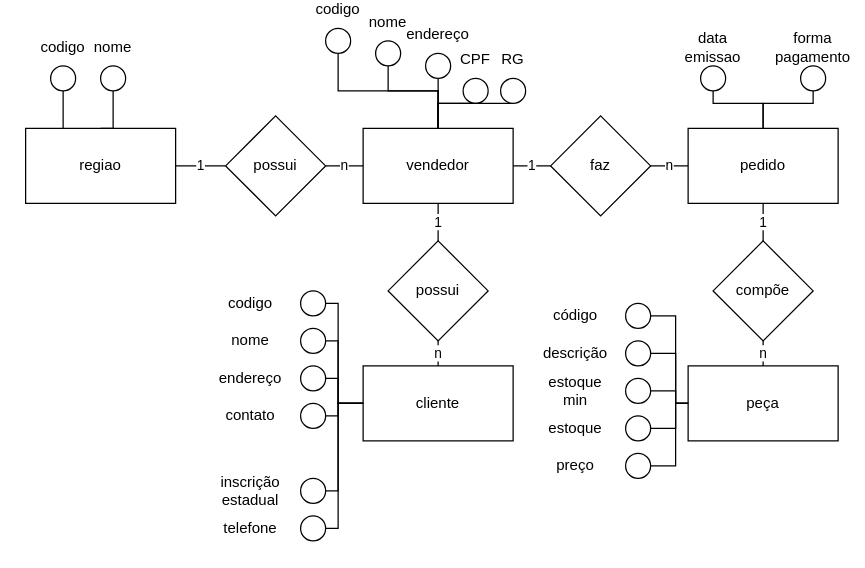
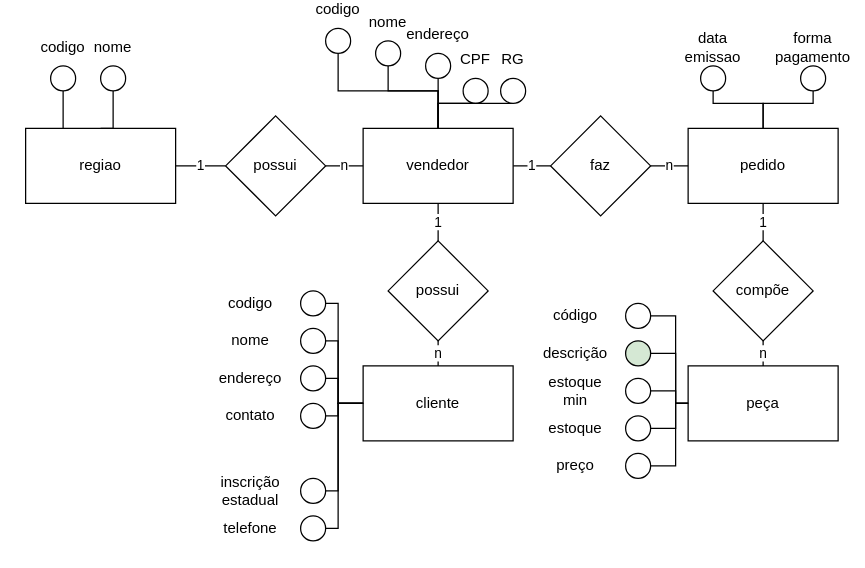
  <mxCell id="0" />
  <mxCell id="1" parent="0" />
  <mxCell id="2" value="1" style="edgeStyle=orthogonalEdgeStyle;rounded=0;orthogonalLoop=1;jettySize=auto;html=1;exitX=1;exitY=0.5;exitDx=0;exitDy=0;entryX=0;entryY=0.5;entryDx=0;entryDy=0;endArrow=none;endFill=0;" edge="1" parent="1" source="3" target="18"><mxGeometry relative="1" as="geometry" /></mxCell>
  <mxCell id="3" value="regiao" style="rounded=0;whiteSpace=wrap;html=1;" vertex="1" parent="1"><mxGeometry x="20" y="100" width="120" height="60" as="geometry" /></mxCell>
  <mxCell id="4" value="n" style="edgeStyle=orthogonalEdgeStyle;rounded=0;orthogonalLoop=1;jettySize=auto;html=1;exitX=0.5;exitY=1;exitDx=0;exitDy=0;entryX=0.5;entryY=0;entryDx=0;entryDy=0;endArrow=none;endFill=0;" edge="1" parent="1" source="5" target="9"><mxGeometry relative="1" as="geometry" /></mxCell>
  <mxCell id="5" value="possui" style="rhombus;whiteSpace=wrap;html=1;" vertex="1" parent="1"><mxGeometry x="310" y="190" width="80" height="80" as="geometry" /></mxCell>
  <mxCell id="6" value="peça" style="rounded=0;whiteSpace=wrap;html=1;" vertex="1" parent="1"><mxGeometry x="550" y="290" width="120" height="60" as="geometry" /></mxCell>
  <mxCell id="7" value="1" style="edgeStyle=orthogonalEdgeStyle;rounded=0;orthogonalLoop=1;jettySize=auto;html=1;exitX=0.5;exitY=1;exitDx=0;exitDy=0;entryX=0.5;entryY=0;entryDx=0;entryDy=0;endArrow=none;endFill=0;" edge="1" parent="1" source="8" target="14"><mxGeometry relative="1" as="geometry" /></mxCell>
  <mxCell id="8" value="pedido" style="rounded=0;whiteSpace=wrap;html=1;" vertex="1" parent="1"><mxGeometry x="550" y="100" width="120" height="60" as="geometry" /></mxCell>
  <mxCell id="9" value="cliente" style="rounded=0;whiteSpace=wrap;html=1;" vertex="1" parent="1"><mxGeometry x="290" y="290" width="120" height="60" as="geometry" /></mxCell>
  <mxCell id="10" value="1" style="edgeStyle=orthogonalEdgeStyle;rounded=0;orthogonalLoop=1;jettySize=auto;html=1;exitX=0.5;exitY=1;exitDx=0;exitDy=0;entryX=0.5;entryY=0;entryDx=0;entryDy=0;endArrow=none;endFill=0;" edge="1" parent="1" source="12" target="5"><mxGeometry relative="1" as="geometry" /></mxCell>
  <mxCell id="11" value="1" style="edgeStyle=orthogonalEdgeStyle;rounded=0;orthogonalLoop=1;jettySize=auto;html=1;exitX=1;exitY=0.5;exitDx=0;exitDy=0;entryX=0;entryY=0.5;entryDx=0;entryDy=0;endArrow=none;endFill=0;" edge="1" parent="1" source="12" target="16"><mxGeometry relative="1" as="geometry" /></mxCell>
  <mxCell id="12" value="vendedor" style="rounded=0;whiteSpace=wrap;html=1;" vertex="1" parent="1"><mxGeometry x="290" y="100" width="120" height="60" as="geometry" /></mxCell>
  <mxCell id="13" value="n" style="edgeStyle=orthogonalEdgeStyle;rounded=0;orthogonalLoop=1;jettySize=auto;html=1;exitX=0.5;exitY=1;exitDx=0;exitDy=0;entryX=0.5;entryY=0;entryDx=0;entryDy=0;endArrow=none;endFill=0;" edge="1" parent="1" source="14" target="6"><mxGeometry relative="1" as="geometry" /></mxCell>
  <mxCell id="14" value="compõe" style="rhombus;whiteSpace=wrap;html=1;" vertex="1" parent="1"><mxGeometry x="570" y="190" width="80" height="80" as="geometry" /></mxCell>
  <mxCell id="15" value="n" style="edgeStyle=orthogonalEdgeStyle;rounded=0;orthogonalLoop=1;jettySize=auto;html=1;exitX=1;exitY=0.5;exitDx=0;exitDy=0;entryX=0;entryY=0.5;entryDx=0;entryDy=0;endArrow=none;endFill=0;" edge="1" parent="1" source="16" target="8"><mxGeometry relative="1" as="geometry" /></mxCell>
  <mxCell id="16" value="faz" style="rhombus;whiteSpace=wrap;html=1;" vertex="1" parent="1"><mxGeometry x="440" y="90" width="80" height="80" as="geometry" /></mxCell>
  <mxCell id="17" value="n" style="edgeStyle=orthogonalEdgeStyle;rounded=0;orthogonalLoop=1;jettySize=auto;html=1;exitX=1;exitY=0.5;exitDx=0;exitDy=0;entryX=0;entryY=0.5;entryDx=0;entryDy=0;endArrow=none;endFill=0;" edge="1" parent="1" source="18" target="12"><mxGeometry relative="1" as="geometry" /></mxCell>
  <mxCell id="18" value="possui" style="rhombus;whiteSpace=wrap;html=1;" vertex="1" parent="1"><mxGeometry x="180" y="90" width="80" height="80" as="geometry" /></mxCell>
  <mxCell id="19" style="edgeStyle=orthogonalEdgeStyle;rounded=0;orthogonalLoop=1;jettySize=auto;html=1;exitX=1;exitY=0.5;exitDx=0;exitDy=0;endArrow=none;endFill=0;spacingRight=100;" edge="1" parent="1" source="20"><mxGeometry relative="1" as="geometry"><mxPoint x="290" y="320" as="targetPoint" /><Array as="points"><mxPoint x="270" y="240" /><mxPoint x="270" y="320" /></Array></mxGeometry></mxCell>
  <mxCell id="20" value="codigo" style="ellipse;whiteSpace=wrap;html=1;aspect=fixed;spacingRight=100;" vertex="1" parent="1"><mxGeometry x="240" y="230" width="20" height="20" as="geometry" /></mxCell>
  <mxCell id="21" style="edgeStyle=orthogonalEdgeStyle;rounded=0;orthogonalLoop=1;jettySize=auto;html=1;exitX=1;exitY=0.5;exitDx=0;exitDy=0;endArrow=none;endFill=0;spacingRight=100;" edge="1" parent="1" source="22"><mxGeometry relative="1" as="geometry"><mxPoint x="290" y="320" as="targetPoint" /><Array as="points"><mxPoint x="270" y="270" /><mxPoint x="270" y="320" /></Array></mxGeometry></mxCell>
  <mxCell id="22" value="nome" style="ellipse;whiteSpace=wrap;html=1;aspect=fixed;spacingRight=100;" vertex="1" parent="1"><mxGeometry x="240" y="260" width="20" height="20" as="geometry" /></mxCell>
  <mxCell id="23" style="edgeStyle=orthogonalEdgeStyle;rounded=0;orthogonalLoop=1;jettySize=auto;html=1;exitX=1;exitY=0.5;exitDx=0;exitDy=0;endArrow=none;endFill=0;spacingRight=100;" edge="1" parent="1" source="24"><mxGeometry relative="1" as="geometry"><mxPoint x="290" y="320" as="targetPoint" /><Array as="points"><mxPoint x="270" y="300" /><mxPoint x="270" y="320" /></Array></mxGeometry></mxCell>
  <mxCell id="24" value="endereço" style="ellipse;whiteSpace=wrap;html=1;aspect=fixed;spacingRight=100;" vertex="1" parent="1"><mxGeometry x="240" y="290" width="20" height="20" as="geometry" /></mxCell>
  <mxCell id="25" style="edgeStyle=orthogonalEdgeStyle;rounded=0;orthogonalLoop=1;jettySize=auto;html=1;exitX=1;exitY=0.5;exitDx=0;exitDy=0;endArrow=none;endFill=0;spacingRight=100;" edge="1" parent="1" source="26"><mxGeometry relative="1" as="geometry"><mxPoint x="290" y="320" as="targetPoint" /><Array as="points"><mxPoint x="270" y="330" /><mxPoint x="270" y="320" /></Array></mxGeometry></mxCell>
  <mxCell id="26" value="contato" style="ellipse;whiteSpace=wrap;html=1;aspect=fixed;spacingRight=100;" vertex="1" parent="1"><mxGeometry x="240" y="320" width="20" height="20" as="geometry" /></mxCell>
  <mxCell id="27" style="edgeStyle=orthogonalEdgeStyle;rounded=0;orthogonalLoop=1;jettySize=auto;html=1;exitX=1;exitY=0.5;exitDx=0;exitDy=0;endArrow=none;endFill=0;spacingRight=100;" edge="1" parent="1" source="28"><mxGeometry relative="1" as="geometry"><mxPoint x="290" y="320" as="targetPoint" /><Array as="points"><mxPoint x="270" y="390" /><mxPoint x="270" y="320" /></Array></mxGeometry></mxCell>
  <mxCell id="28" value="inscrição estadual" style="ellipse;whiteSpace=wrap;html=1;aspect=fixed;spacingRight=100;" vertex="1" parent="1"><mxGeometry x="240" y="380" width="20" height="20" as="geometry" /></mxCell>
  <mxCell id="29" style="edgeStyle=orthogonalEdgeStyle;rounded=0;orthogonalLoop=1;jettySize=auto;html=1;exitX=1;exitY=0.5;exitDx=0;exitDy=0;entryX=0;entryY=0.5;entryDx=0;entryDy=0;endArrow=none;endFill=0;spacingRight=100;" edge="1" parent="1" source="30" target="9"><mxGeometry relative="1" as="geometry"><Array as="points"><mxPoint x="270" y="420" /><mxPoint x="270" y="320" /></Array></mxGeometry></mxCell>
  <mxCell id="30" value="telefone" style="ellipse;whiteSpace=wrap;html=1;aspect=fixed;spacingRight=100;" vertex="1" parent="1"><mxGeometry x="240" y="410" width="20" height="20" as="geometry" /></mxCell>
  <mxCell id="31" style="edgeStyle=orthogonalEdgeStyle;rounded=0;orthogonalLoop=1;jettySize=auto;html=1;exitX=1;exitY=0.5;exitDx=0;exitDy=0;endArrow=none;endFill=0;" edge="1" parent="1" source="32"><mxGeometry relative="1" as="geometry"><mxPoint x="550" y="320" as="targetPoint" /><Array as="points"><mxPoint x="540" y="250" /><mxPoint x="540" y="320" /></Array></mxGeometry></mxCell>
  <mxCell id="32" value="código" style="ellipse;whiteSpace=wrap;html=1;aspect=fixed;spacingRight=100;" vertex="1" parent="1"><mxGeometry x="500" y="240" width="20" height="20" as="geometry" /></mxCell>
  <mxCell id="33" style="edgeStyle=orthogonalEdgeStyle;rounded=0;orthogonalLoop=1;jettySize=auto;html=1;exitX=1;exitY=0.5;exitDx=0;exitDy=0;endArrow=none;endFill=0;" edge="1" parent="1" source="34"><mxGeometry relative="1" as="geometry"><mxPoint x="550" y="320" as="targetPoint" /><Array as="points"><mxPoint x="540" y="280" /><mxPoint x="540" y="320" /></Array></mxGeometry></mxCell>
- <mxCell id="34" value="descrição" style="ellipse;whiteSpace=wrap;html=1;aspect=fixed;spacingRight=100;" vertex="1" parent="1"><mxGeometry x="500" y="270" width="20" height="20" as="geometry" /></mxCell>
+ <mxCell id="34" value="descrição" style="ellipse;whiteSpace=wrap;html=1;aspect=fixed;spacingRight=100;fillColor=#d5e8d4;" vertex="1" parent="1"><mxGeometry x="500" y="270" width="20" height="20" as="geometry" /></mxCell>
  <mxCell id="35" style="edgeStyle=orthogonalEdgeStyle;rounded=0;orthogonalLoop=1;jettySize=auto;html=1;exitX=1;exitY=0.5;exitDx=0;exitDy=0;endArrow=none;endFill=0;" edge="1" parent="1" source="36"><mxGeometry relative="1" as="geometry"><mxPoint x="550" y="320" as="targetPoint" /><Array as="points"><mxPoint x="540" y="340" /><mxPoint x="540" y="320" /></Array></mxGeometry></mxCell>
  <mxCell id="36" value="estoque" style="ellipse;whiteSpace=wrap;html=1;aspect=fixed;spacingRight=100;" vertex="1" parent="1"><mxGeometry x="500" y="330" width="20" height="20" as="geometry" /></mxCell>
  <mxCell id="37" style="edgeStyle=orthogonalEdgeStyle;rounded=0;orthogonalLoop=1;jettySize=auto;html=1;exitX=1;exitY=0.5;exitDx=0;exitDy=0;endArrow=none;endFill=0;" edge="1" parent="1" source="38"><mxGeometry relative="1" as="geometry"><mxPoint x="550" y="320" as="targetPoint" /><Array as="points"><mxPoint x="540" y="310" /><mxPoint x="540" y="320" /></Array></mxGeometry></mxCell>
  <mxCell id="38" value="estoque min" style="ellipse;whiteSpace=wrap;html=1;aspect=fixed;spacingRight=100;" vertex="1" parent="1"><mxGeometry x="500" y="300" width="20" height="20" as="geometry" /></mxCell>
  <mxCell id="39" style="edgeStyle=orthogonalEdgeStyle;rounded=0;orthogonalLoop=1;jettySize=auto;html=1;exitX=1;exitY=0.5;exitDx=0;exitDy=0;entryX=0;entryY=0.5;entryDx=0;entryDy=0;endArrow=none;endFill=0;" edge="1" parent="1" source="40" target="6"><mxGeometry relative="1" as="geometry"><Array as="points"><mxPoint x="540" y="370" /><mxPoint x="540" y="320" /></Array></mxGeometry></mxCell>
  <mxCell id="40" value="preço" style="ellipse;whiteSpace=wrap;html=1;aspect=fixed;spacingRight=100;" vertex="1" parent="1"><mxGeometry x="500" y="360" width="20" height="20" as="geometry" /></mxCell>
  <mxCell id="41" style="edgeStyle=orthogonalEdgeStyle;rounded=0;orthogonalLoop=1;jettySize=auto;html=1;exitX=0.5;exitY=1;exitDx=0;exitDy=0;entryX=0.5;entryY=0;entryDx=0;entryDy=0;endArrow=none;endFill=0;" edge="1" parent="1" source="42" target="12"><mxGeometry relative="1" as="geometry" /></mxCell>
  <mxCell id="42" value="codigo" style="ellipse;whiteSpace=wrap;html=1;aspect=fixed;spacingTop=-50;" vertex="1" parent="1"><mxGeometry x="260" y="20" width="20" height="20" as="geometry" /></mxCell>
  <mxCell id="43" style="edgeStyle=orthogonalEdgeStyle;rounded=0;orthogonalLoop=1;jettySize=auto;html=1;exitX=0.5;exitY=1;exitDx=0;exitDy=0;endArrow=none;endFill=0;" edge="1" parent="1" source="44"><mxGeometry relative="1" as="geometry"><mxPoint x="350" y="100" as="targetPoint" /><Array as="points"><mxPoint x="310" y="70" /><mxPoint x="350" y="70" /></Array></mxGeometry></mxCell>
  <mxCell id="44" value="nome" style="ellipse;whiteSpace=wrap;html=1;aspect=fixed;spacingTop=-50;" vertex="1" parent="1"><mxGeometry x="300" y="30" width="20" height="20" as="geometry" /></mxCell>
  <mxCell id="45" style="edgeStyle=orthogonalEdgeStyle;rounded=0;orthogonalLoop=1;jettySize=auto;html=1;exitX=0.5;exitY=1;exitDx=0;exitDy=0;endArrow=none;endFill=0;" edge="1" parent="1" source="46"><mxGeometry relative="1" as="geometry"><mxPoint x="350.034" y="100" as="targetPoint" /></mxGeometry></mxCell>
  <mxCell id="46" value="endereço" style="ellipse;whiteSpace=wrap;html=1;aspect=fixed;spacingTop=-50;" vertex="1" parent="1"><mxGeometry x="340" y="40" width="20" height="20" as="geometry" /></mxCell>
  <mxCell id="47" style="edgeStyle=orthogonalEdgeStyle;rounded=0;orthogonalLoop=1;jettySize=auto;html=1;exitX=0.5;exitY=1;exitDx=0;exitDy=0;endArrow=none;endFill=0;" edge="1" parent="1" source="48"><mxGeometry relative="1" as="geometry"><mxPoint x="350" y="100" as="targetPoint" /></mxGeometry></mxCell>
  <mxCell id="48" value="CPF" style="ellipse;whiteSpace=wrap;html=1;aspect=fixed;spacingTop=-50;" vertex="1" parent="1"><mxGeometry x="370" y="60" width="20" height="20" as="geometry" /></mxCell>
  <mxCell id="49" style="edgeStyle=orthogonalEdgeStyle;rounded=0;orthogonalLoop=1;jettySize=auto;html=1;exitX=0.5;exitY=1;exitDx=0;exitDy=0;endArrow=none;endFill=0;" edge="1" parent="1" source="50"><mxGeometry relative="1" as="geometry"><mxPoint x="350" y="100" as="targetPoint" /><Array as="points"><mxPoint x="350" y="80" /></Array></mxGeometry></mxCell>
  <mxCell id="50" value="RG" style="ellipse;whiteSpace=wrap;html=1;aspect=fixed;spacingTop=-50;" vertex="1" parent="1"><mxGeometry x="400" y="60" width="20" height="20" as="geometry" /></mxCell>
  <mxCell id="51" style="edgeStyle=orthogonalEdgeStyle;rounded=0;orthogonalLoop=1;jettySize=auto;html=1;exitX=0.5;exitY=1;exitDx=0;exitDy=0;entryX=0.25;entryY=0;entryDx=0;entryDy=0;endArrow=none;endFill=0;" edge="1" parent="1" source="52" target="3"><mxGeometry relative="1" as="geometry" /></mxCell>
  <mxCell id="52" value="codigo" style="ellipse;whiteSpace=wrap;html=1;aspect=fixed;spacingTop=-50;" vertex="1" parent="1"><mxGeometry x="40" y="50" width="20" height="20" as="geometry" /></mxCell>
  <mxCell id="53" style="edgeStyle=orthogonalEdgeStyle;rounded=0;orthogonalLoop=1;jettySize=auto;html=1;exitX=0.5;exitY=1;exitDx=0;exitDy=0;entryX=0.5;entryY=0;entryDx=0;entryDy=0;endArrow=none;endFill=0;" edge="1" parent="1" source="54" target="3"><mxGeometry relative="1" as="geometry"><Array as="points"><mxPoint x="90" y="100" /></Array></mxGeometry></mxCell>
  <mxCell id="54" value="nome" style="ellipse;whiteSpace=wrap;html=1;aspect=fixed;spacingTop=-50;" vertex="1" parent="1"><mxGeometry x="80" y="50" width="20" height="20" as="geometry" /></mxCell>
  <mxCell id="55" style="edgeStyle=orthogonalEdgeStyle;rounded=0;orthogonalLoop=1;jettySize=auto;html=1;exitX=0.5;exitY=1;exitDx=0;exitDy=0;entryX=0.5;entryY=0;entryDx=0;entryDy=0;endArrow=none;endFill=0;" edge="1" parent="1" source="56" target="8"><mxGeometry relative="1" as="geometry"><Array as="points"><mxPoint x="570" y="80" /><mxPoint x="610" y="80" /></Array></mxGeometry></mxCell>
  <mxCell id="56" value="data emissao" style="ellipse;whiteSpace=wrap;html=1;aspect=fixed;spacingTop=-50;" vertex="1" parent="1"><mxGeometry x="560" y="50" width="20" height="20" as="geometry" /></mxCell>
  <mxCell id="57" style="edgeStyle=orthogonalEdgeStyle;rounded=0;orthogonalLoop=1;jettySize=auto;html=1;exitX=0.5;exitY=1;exitDx=0;exitDy=0;endArrow=none;endFill=0;" edge="1" parent="1" source="58"><mxGeometry relative="1" as="geometry"><mxPoint x="610" y="100" as="targetPoint" /><Array as="points"><mxPoint x="650" y="80" /><mxPoint x="610" y="80" /></Array></mxGeometry></mxCell>
  <mxCell id="58" value="forma pagamento" style="ellipse;whiteSpace=wrap;html=1;aspect=fixed;spacingTop=-50;" vertex="1" parent="1"><mxGeometry x="640" y="50" width="20" height="20" as="geometry" /></mxCell>
